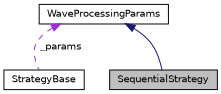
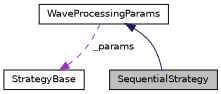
  digraph {
    node [color=black fillcolor=white fontname=Helvetica fontsize=10 shape=record style=filled]
    edge [dir=back fontname=Helvetica fontsize=10 labelfontname=Helvetica labelfontsize=10]
    n1 [fillcolor=grey75 fontcolor=black height=0.2 label=SequentialStrategy width=0.4]
    n2 [height=0.2 label=StrategyBase width=0.4]
    n3 [height=0.2 label=WaveProcessingParams width=0.4]
    n3 -> n1 [color=midnightblue style=solid]
-   n3 -> n2 [color=darkorchid3 label=" _params" style=dashed]
+   n2 -> n3 [color=darkorchid3 label=" _params" style=dashed]
  }
